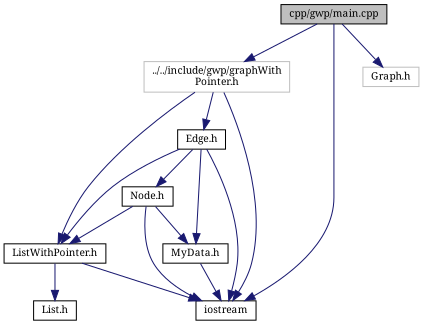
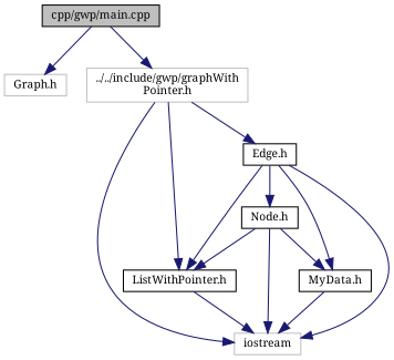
  digraph {
    fontname="Noto Serif"
    node [color=black fillcolor=white fontname="Noto Serif" fontsize=10 shape=record style=filled]
    edge [color=midnightblue fontname="Noto Serif" fontsize=10 labelfontname=Helvetica labelfontsize=10 style=solid]
    n1 [fillcolor=grey75 fontcolor=black height=0.2 label="cpp/gwp/main.cpp" width=0.4]
-   n2 [height=0.2 label=iostream width=0.4]
+   n2 [color=grey75 height=0.2 label=iostream width=0.4]
    n3 [color=grey75 height=0.2 label="Graph.h" width=0.4]
    n4 [color=grey75 height=0.2 label="../../include/gwp/graphWith\lPointer.h" width=0.4]
    n5 [height=0.2 label="Edge.h" width=0.4]
    n6 [height=0.2 label="ListWithPointer.h" width=0.4]
    n7 [height=0.2 label="Node.h" width=0.4]
    n8 [height=0.2 label="MyData.h" width=0.4]
-   n9 [height=0.2 label="List.h" width=0.4]
-   n1 -> n2
    n1 -> n3
    n1 -> n4
    n4 -> n2
    n4 -> n5
    n4 -> n6
    n5 -> n2
    n5 -> n6
    n5 -> n7
    n5 -> n8
    n6 -> n2
-   n6 -> n9
    n7 -> n2
    n7 -> n6
    n7 -> n8
    n8 -> n2
  }
